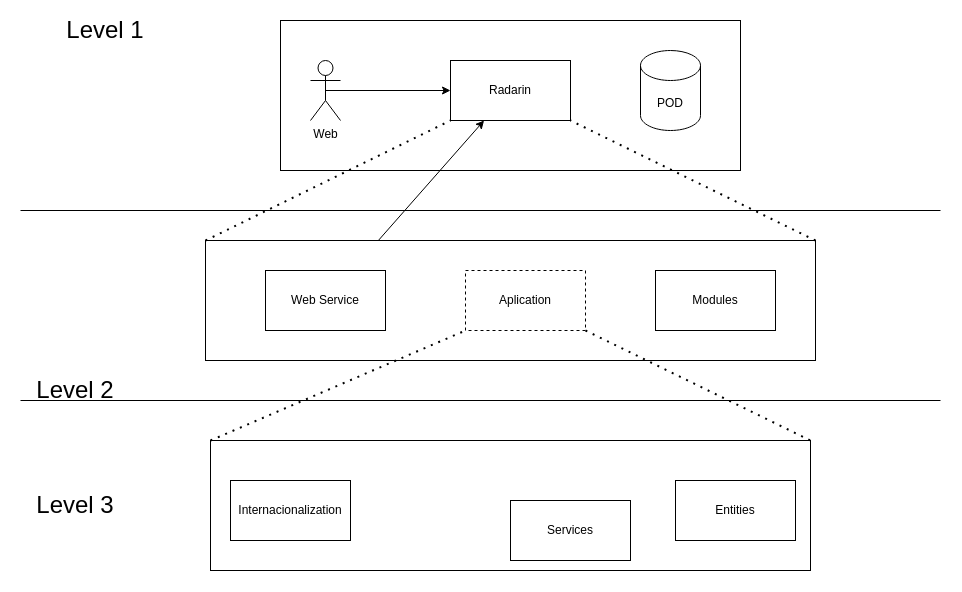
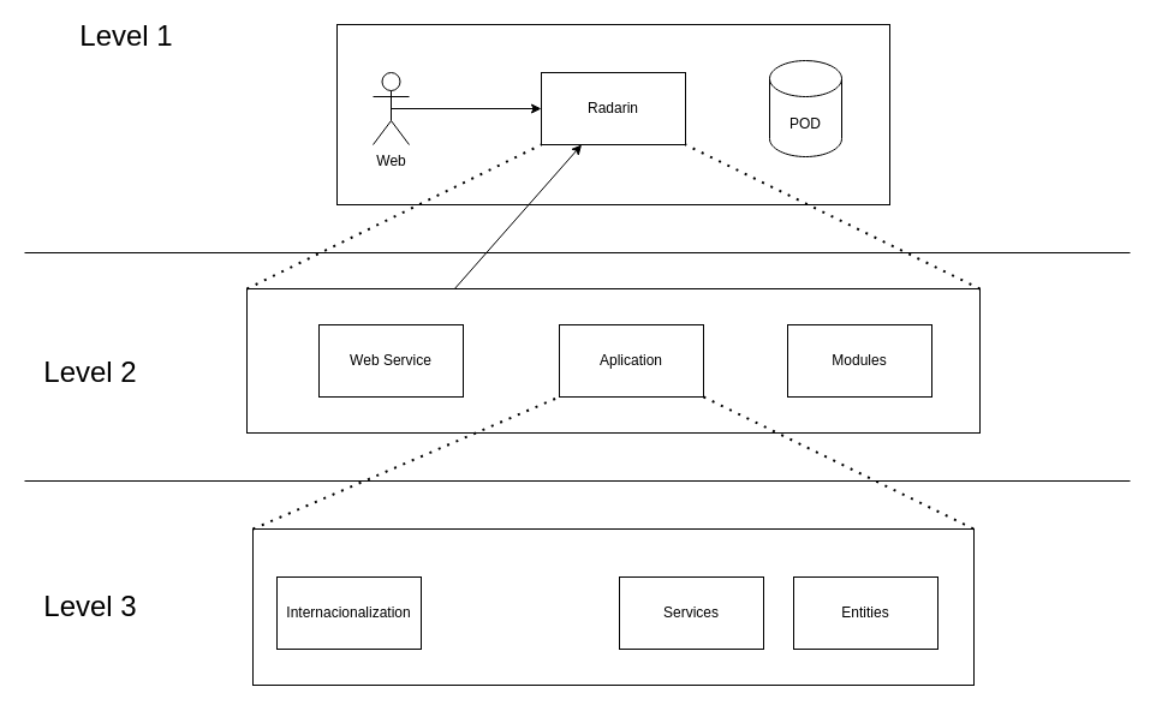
  <mxCell id="0" />
  <mxCell id="1" parent="0" />
  <mxCell id="2" value="" style="rounded=0;whiteSpace=wrap;html=1;" parent="1" vertex="1"><mxGeometry x="280" y="20" width="460" height="150" as="geometry" /></mxCell>
  <mxCell id="3" value="Web" style="shape=umlActor;verticalLabelPosition=bottom;verticalAlign=top;html=1;outlineConnect=0;" parent="1" vertex="1"><mxGeometry x="310" y="60" width="30" height="60" as="geometry" /></mxCell>
  <mxCell id="4" value="Radarin" style="rounded=0;whiteSpace=wrap;html=1;" parent="1" vertex="1"><mxGeometry x="450" y="60" width="120" height="60" as="geometry" /></mxCell>
  <mxCell id="5" value="" style="endArrow=classic;html=1;exitX=0.5;exitY=0.5;exitDx=0;exitDy=0;exitPerimeter=0;" parent="1" source="3" edge="1"><mxGeometry width="50" height="50" relative="1" as="geometry"><mxPoint x="400" y="140" as="sourcePoint" /><mxPoint x="450" y="90" as="targetPoint" /></mxGeometry></mxCell>
  <mxCell id="6" value="" style="endArrow=classic;startArrow=classic;html=1;" parent="1" source="4" target="24" edge="1"><mxGeometry width="50" height="50" relative="1" as="geometry"><mxPoint x="570" y="110" as="sourcePoint" /><mxPoint x="620" y="60" as="targetPoint" /></mxGeometry></mxCell>
  <mxCell id="7" value="POD" style="shape=cylinder3;whiteSpace=wrap;html=1;boundedLbl=1;backgroundOutline=1;size=15;" parent="1" vertex="1"><mxGeometry x="640" y="50" width="60" height="80" as="geometry" /></mxCell>
  <mxCell id="8" value="" style="rounded=0;whiteSpace=wrap;html=1;" parent="1" vertex="1"><mxGeometry x="205" y="240" width="610" height="120" as="geometry" /></mxCell>
- <mxCell id="9" value="&lt;div&gt;Aplication&lt;/div&gt;" style="rounded=0;whiteSpace=wrap;html=1;dashed=1;" parent="1" vertex="1"><mxGeometry x="465" y="270" width="120" height="60" as="geometry" /></mxCell>
+ <mxCell id="9" value="&lt;div&gt;Aplication&lt;/div&gt;" style="rounded=0;whiteSpace=wrap;html=1;" parent="1" vertex="1"><mxGeometry x="465" y="270" width="120" height="60" as="geometry" /></mxCell>
  <mxCell id="10" value="&lt;div&gt;Modules&lt;/div&gt;" style="rounded=0;whiteSpace=wrap;html=1;" parent="1" vertex="1"><mxGeometry x="655" y="270" width="120" height="60" as="geometry" /></mxCell>
  <mxCell id="11" value="" style="endArrow=none;dashed=1;html=1;dashPattern=1 3;strokeWidth=2;entryX=1;entryY=1;entryDx=0;entryDy=0;exitX=1;exitY=0;exitDx=0;exitDy=0;" parent="1" source="8" target="4" edge="1"><mxGeometry width="50" height="50" relative="1" as="geometry"><mxPoint x="810" y="210" as="sourcePoint" /><mxPoint x="850" y="160" as="targetPoint" /></mxGeometry></mxCell>
  <mxCell id="12" value="" style="endArrow=none;dashed=1;html=1;dashPattern=1 3;strokeWidth=2;entryX=0;entryY=1;entryDx=0;entryDy=0;exitX=0;exitY=0;exitDx=0;exitDy=0;" parent="1" source="8" target="4" edge="1"><mxGeometry width="50" height="50" relative="1" as="geometry"><mxPoint x="460" y="110" as="sourcePoint" /><mxPoint x="510" y="60" as="targetPoint" /></mxGeometry></mxCell>
  <mxCell id="13" value="" style="rounded=0;whiteSpace=wrap;html=1;" parent="1" vertex="1"><mxGeometry x="210" y="440" width="600" height="130" as="geometry" /></mxCell>
  <mxCell id="14" value="" style="endArrow=none;dashed=1;html=1;dashPattern=1 3;strokeWidth=2;entryX=0;entryY=1;entryDx=0;entryDy=0;exitX=0;exitY=0;exitDx=0;exitDy=0;" parent="1" source="13" target="9" edge="1"><mxGeometry width="50" height="50" relative="1" as="geometry"><mxPoint x="420" y="360" as="sourcePoint" /><mxPoint x="470" y="310" as="targetPoint" /></mxGeometry></mxCell>
  <mxCell id="15" value="" style="endArrow=none;dashed=1;html=1;dashPattern=1 3;strokeWidth=2;entryX=1;entryY=0;entryDx=0;entryDy=0;exitX=1;exitY=1;exitDx=0;exitDy=0;" parent="1" source="9" target="13" edge="1"><mxGeometry width="50" height="50" relative="1" as="geometry"><mxPoint x="800" y="330" as="sourcePoint" /><mxPoint x="850" y="280" as="targetPoint" /></mxGeometry></mxCell>
  <mxCell id="16" value="&lt;div&gt;Internacionalization&lt;/div&gt;" style="rounded=0;whiteSpace=wrap;html=1;" parent="1" vertex="1"><mxGeometry y="480" width="120" height="60" as="geometry" x="230" /></mxCell>
- <mxCell id="17" value="Services" style="rounded=0;whiteSpace=wrap;html=1;" parent="1" vertex="1"><mxGeometry x="510" y="500" width="120" height="60" as="geometry" /></mxCell>
- <mxCell id="18" value="&lt;div&gt;Entities&lt;/div&gt;" style="rounded=0;whiteSpace=wrap;html=1;" parent="1" vertex="1"><mxGeometry x="675" y="480" width="120" height="60" as="geometry" /></mxCell>
+ <mxCell id="17" value="Services" style="rounded=0;whiteSpace=wrap;html=1;" parent="1" vertex="1"><mxGeometry x="515" y="480" width="120" height="60" as="geometry" /></mxCell>
+ <mxCell id="18" value="&lt;div&gt;Entities&lt;/div&gt;" style="rounded=0;whiteSpace=wrap;html=1;" parent="1" vertex="1"><mxGeometry x="660" y="480" width="120" height="60" as="geometry" /></mxCell>
  <mxCell id="19" value="" style="endArrow=none;html=1;" parent="1" edge="1"><mxGeometry width="50" height="50" relative="1" as="geometry"><mxPoint x="20" y="400" as="sourcePoint" /><mxPoint x="940" y="400" as="targetPoint" /></mxGeometry></mxCell>
  <mxCell id="20" value="" style="endArrow=none;html=1;" parent="1" edge="1"><mxGeometry width="50" height="50" relative="1" as="geometry"><mxPoint x="20" y="210" as="sourcePoint" /><mxPoint x="940" y="210" as="targetPoint" /></mxGeometry></mxCell>
  <mxCell id="21" value="&lt;font style=&quot;font-size: 24px&quot;&gt;Level 1&lt;/font&gt;" style="text;html=1;strokeColor=none;fillColor=none;align=center;verticalAlign=middle;whiteSpace=wrap;rounded=0;" vertex="1" parent="1"><mxGeometry x="50" y="20" width="110" height="20" as="geometry" /></mxCell>
  <mxCell id="22" value="&lt;font style=&quot;font-size: 24px&quot;&gt;Level 3&lt;br&gt;&lt;/font&gt;" style="text;html=1;strokeColor=none;fillColor=none;align=center;verticalAlign=middle;whiteSpace=wrap;rounded=0;" vertex="1" parent="1"><mxGeometry x="20" y="495" width="110" height="20" as="geometry" /></mxCell>
- <mxCell id="23" value="&lt;font style=&quot;font-size: 24px&quot;&gt;Level 2&lt;br&gt;&lt;/font&gt;" style="text;html=1;strokeColor=none;fillColor=none;align=center;verticalAlign=middle;whiteSpace=wrap;rounded=0;" vertex="1" parent="1"><mxGeometry x="20" y="380" width="110" height="20" as="geometry" /></mxCell>
+ <mxCell id="23" value="&lt;font style=&quot;font-size: 24px&quot;&gt;Level 2&lt;br&gt;&lt;/font&gt;" style="text;html=1;strokeColor=none;fillColor=none;align=center;verticalAlign=middle;whiteSpace=wrap;rounded=0;" vertex="1" parent="1"><mxGeometry x="20" y="300" width="110" height="20" as="geometry" /></mxCell>
  <mxCell id="24" value="Web Service" style="rounded=0;whiteSpace=wrap;html=1;" vertex="1" parent="1"><mxGeometry x="265" y="270" width="120" height="60" as="geometry" /></mxCell>
